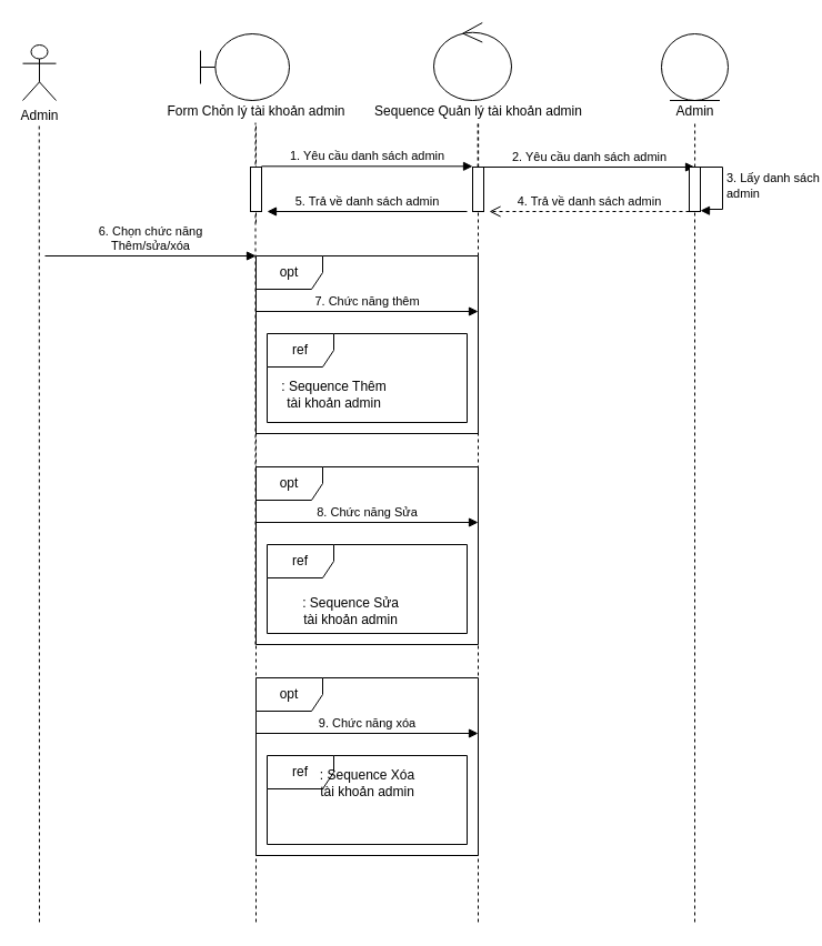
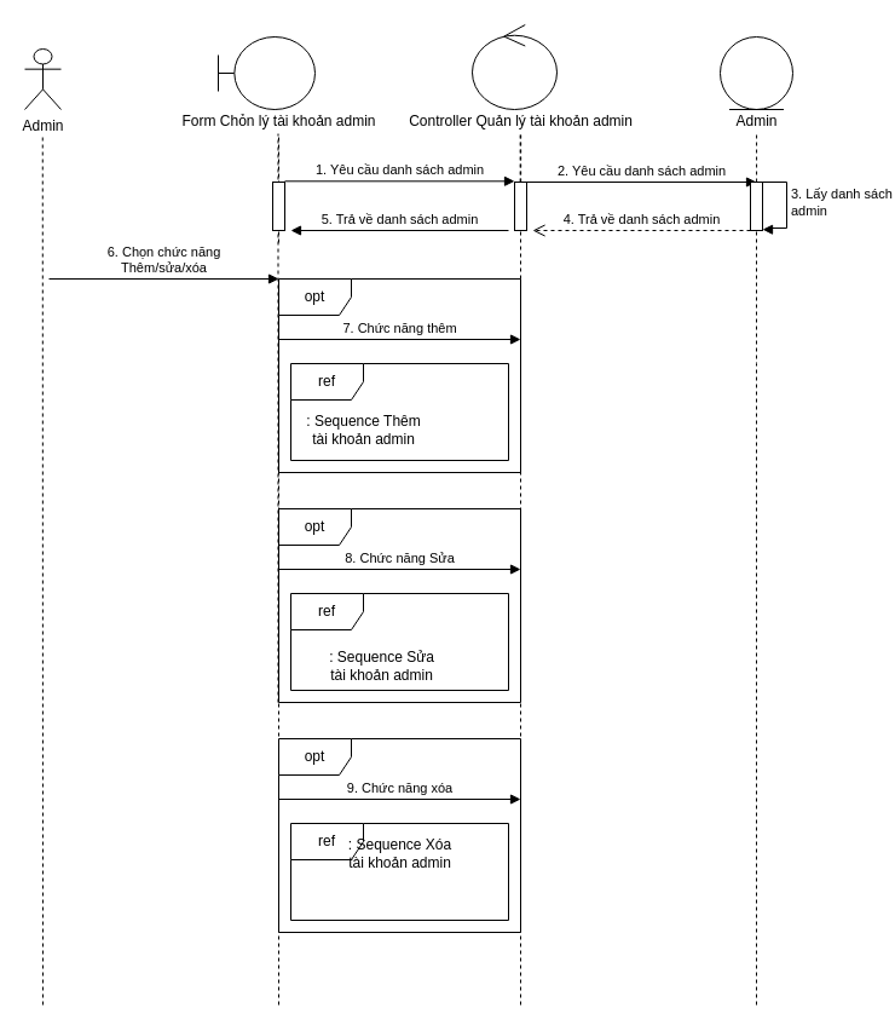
  <mxCell id="0" />
  <mxCell id="1" parent="0" />
  <mxCell id="2" value="Admin" style="shape=umlActor;verticalLabelPosition=bottom;verticalAlign=top;html=1;" parent="1" vertex="1"><mxGeometry x="20" y="40" width="30" height="50" as="geometry" /></mxCell>
  <mxCell id="3" value="" style="shape=umlBoundary;whiteSpace=wrap;html=1;" parent="1" vertex="1"><mxGeometry x="180" y="30" width="80" height="60" as="geometry" /></mxCell>
  <mxCell id="4" value="" style="ellipse;shape=umlControl;whiteSpace=wrap;html=1;" parent="1" vertex="1"><mxGeometry x="390" y="20" width="70" height="70" as="geometry" /></mxCell>
  <mxCell id="5" value="Form Chỏn lý tài khoản admin" style="text;html=1;align=center;verticalAlign=middle;resizable=0;points=[];autosize=1;" parent="1" vertex="1"><mxGeometry x="140" y="90" width="180" height="20" as="geometry" /></mxCell>
- <mxCell id="6" value="Sequence Quản lý tài khoản admin" style="text;html=1;align=center;verticalAlign=middle;resizable=0;points=[];autosize=1;" parent="1" vertex="1"><mxGeometry x="330" y="90" width="200" height="20" as="geometry" /></mxCell>
+ <mxCell id="6" value="Controller Quản lý tài khoản admin" style="text;html=1;align=center;verticalAlign=middle;resizable=0;points=[];autosize=1;" parent="1" vertex="1"><mxGeometry x="330" y="90" width="200" height="20" as="geometry" /></mxCell>
  <mxCell id="7" value="" style="endArrow=none;dashed=1;html=1;" parent="1" edge="1"><mxGeometry width="50" height="50" relative="1" as="geometry"><mxPoint x="35" y="830" as="sourcePoint" /><mxPoint x="34.76" y="110" as="targetPoint" /></mxGeometry></mxCell>
  <mxCell id="8" value="" style="endArrow=none;dashed=1;html=1;" parent="1" edge="1"><mxGeometry width="50" height="50" relative="1" as="geometry"><mxPoint x="229.5" y="580" as="sourcePoint" /><mxPoint x="229.5" y="110" as="targetPoint" /></mxGeometry></mxCell>
  <mxCell id="9" value="6. Chọn chức năng &lt;br&gt;Thêm/sửa/xóa" style="html=1;verticalAlign=bottom;endArrow=block;" parent="1" edge="1"><mxGeometry width="80" relative="1" as="geometry"><mxPoint x="40" y="230" as="sourcePoint" /><mxPoint x="230" y="230" as="targetPoint" /></mxGeometry></mxCell>
  <mxCell id="10" value="" style="endArrow=none;dashed=1;html=1;" parent="1" source="29" edge="1"><mxGeometry width="50" height="50" relative="1" as="geometry"><mxPoint x="429.67" y="580" as="sourcePoint" /><mxPoint x="429.67" y="110" as="targetPoint" /></mxGeometry></mxCell>
  <mxCell id="11" value="opt" style="shape=umlFrame;whiteSpace=wrap;html=1;" parent="1" vertex="1"><mxGeometry x="230" y="230" width="200" height="160" as="geometry" /></mxCell>
  <mxCell id="12" value="7. Chức năng thêm" style="html=1;verticalAlign=bottom;endArrow=block;" parent="1" edge="1"><mxGeometry width="80" relative="1" as="geometry"><mxPoint x="230" y="280" as="sourcePoint" /><mxPoint x="430" y="280" as="targetPoint" /></mxGeometry></mxCell>
  <mxCell id="13" value="ref" style="shape=umlFrame;whiteSpace=wrap;html=1;width=60;height=30;" parent="1" vertex="1"><mxGeometry x="240" y="300" width="180" height="80" as="geometry" /></mxCell>
  <mxCell id="14" value=": Sequence Thêm&lt;br&gt;tài khoản admin" style="text;html=1;align=center;verticalAlign=middle;resizable=0;points=[];autosize=1;" parent="1" vertex="1"><mxGeometry x="245" y="340" width="110" height="30" as="geometry" /></mxCell>
  <mxCell id="15" value="opt" style="shape=umlFrame;whiteSpace=wrap;html=1;" parent="1" vertex="1"><mxGeometry x="230" y="420" width="200" height="160" as="geometry" /></mxCell>
  <mxCell id="16" value="8. Chức năng Sửa" style="html=1;verticalAlign=bottom;endArrow=block;" parent="1" edge="1"><mxGeometry width="80" relative="1" as="geometry"><mxPoint x="230" y="470" as="sourcePoint" /><mxPoint x="430" y="470" as="targetPoint" /></mxGeometry></mxCell>
  <mxCell id="17" value="ref" style="shape=umlFrame;whiteSpace=wrap;html=1;width=60;height=30;" parent="1" vertex="1"><mxGeometry x="240" y="490" width="180" height="80" as="geometry" /></mxCell>
  <mxCell id="18" value=": Sequence Sửa&lt;br&gt;tài khoản admin" style="text;html=1;align=center;verticalAlign=middle;resizable=0;points=[];autosize=1;" parent="1" vertex="1"><mxGeometry x="265" y="535" width="100" height="30" as="geometry" /></mxCell>
  <mxCell id="19" value="" style="endArrow=none;dashed=1;html=1;" parent="1" source="29" edge="1"><mxGeometry width="50" height="50" relative="1" as="geometry"><mxPoint x="440" y="1070" as="sourcePoint" /><mxPoint x="430.17" y="110" as="targetPoint" /></mxGeometry></mxCell>
  <mxCell id="20" value="" style="endArrow=none;dashed=1;html=1;" parent="1" edge="1"><mxGeometry width="50" height="50" relative="1" as="geometry"><mxPoint x="230" y="200" as="sourcePoint" /><mxPoint x="230" y="110" as="targetPoint" /></mxGeometry></mxCell>
  <mxCell id="21" value="opt" style="shape=umlFrame;whiteSpace=wrap;html=1;" parent="1" vertex="1"><mxGeometry x="230" y="610" width="200" height="160" as="geometry" /></mxCell>
  <mxCell id="22" value="9. Chức năng xóa" style="html=1;verticalAlign=bottom;endArrow=block;" parent="1" edge="1"><mxGeometry width="80" relative="1" as="geometry"><mxPoint x="230" y="660" as="sourcePoint" /><mxPoint x="430" y="660" as="targetPoint" /></mxGeometry></mxCell>
  <mxCell id="23" value="ref" style="shape=umlFrame;whiteSpace=wrap;html=1;width=60;height=30;" parent="1" vertex="1"><mxGeometry x="240" y="680" width="180" height="80" as="geometry" /></mxCell>
  <mxCell id="24" value=": Sequence Xóa&lt;br&gt;tài khoản admin" style="text;html=1;align=center;verticalAlign=middle;resizable=0;points=[];autosize=1;" parent="1" vertex="1"><mxGeometry x="280" y="690" width="100" height="30" as="geometry" /></mxCell>
  <mxCell id="25" value="" style="ellipse;shape=umlEntity;whiteSpace=wrap;html=1;" parent="1" vertex="1"><mxGeometry x="595" y="30" width="60" height="60" as="geometry" /></mxCell>
  <mxCell id="26" value="Admin" style="text;html=1;align=center;verticalAlign=middle;resizable=0;points=[];autosize=1;" parent="1" vertex="1"><mxGeometry x="600" y="90" width="50" height="20" as="geometry" /></mxCell>
  <mxCell id="27" value="" style="endArrow=none;dashed=1;html=1;" parent="1" edge="1"><mxGeometry width="50" height="50" relative="1" as="geometry"><mxPoint x="625.09" y="150" as="sourcePoint" /><mxPoint x="625.09" y="110" as="targetPoint" /></mxGeometry></mxCell>
  <mxCell id="28" value="2. Yêu cầu danh sách admin" style="html=1;verticalAlign=bottom;endArrow=block;" parent="1" edge="1"><mxGeometry width="80" relative="1" as="geometry"><mxPoint x="435" y="150" as="sourcePoint" /><mxPoint x="625" y="150" as="targetPoint" /></mxGeometry></mxCell>
  <mxCell id="29" value="" style="html=1;points=[];perimeter=orthogonalPerimeter;" parent="1" vertex="1"><mxGeometry x="425" y="150" width="10" height="40" as="geometry" /></mxCell>
  <mxCell id="30" value="" style="endArrow=none;dashed=1;html=1;" parent="1" target="29" edge="1"><mxGeometry width="50" height="50" relative="1" as="geometry"><mxPoint x="430" y="830" as="sourcePoint" /><mxPoint x="429.67" y="110" as="targetPoint" /></mxGeometry></mxCell>
  <mxCell id="31" value="" style="endArrow=none;dashed=1;html=1;" parent="1" edge="1"><mxGeometry width="50" height="50" relative="1" as="geometry"><mxPoint x="625" y="830" as="sourcePoint" /><mxPoint x="625" y="190" as="targetPoint" /><Array as="points"><mxPoint x="625" y="290" /></Array></mxGeometry></mxCell>
  <mxCell id="32" value="" style="endArrow=none;dashed=1;html=1;" parent="1" edge="1"><mxGeometry width="50" height="50" relative="1" as="geometry"><mxPoint x="230" y="830" as="sourcePoint" /><mxPoint x="230" y="270" as="targetPoint" /></mxGeometry></mxCell>
  <mxCell id="33" value="" style="html=1;points=[];perimeter=orthogonalPerimeter;" parent="1" vertex="1"><mxGeometry x="225" y="150" width="10" height="40" as="geometry" /></mxCell>
  <mxCell id="34" value="1. Yêu cầu danh sách admin" style="html=1;verticalAlign=bottom;endArrow=block;" parent="1" edge="1"><mxGeometry width="80" relative="1" as="geometry"><mxPoint x="235" y="149.31" as="sourcePoint" /><mxPoint x="425" y="149.31" as="targetPoint" /></mxGeometry></mxCell>
  <mxCell id="35" value="" style="html=1;points=[];perimeter=orthogonalPerimeter;" parent="1" vertex="1"><mxGeometry x="620" y="150" width="10" height="40" as="geometry" /></mxCell>
  <mxCell id="36" value="3. Lấy danh sách &lt;br&gt;admin" style="edgeStyle=orthogonalEdgeStyle;html=1;align=left;spacingLeft=2;endArrow=block;rounded=0;entryX=1.003;entryY=0.979;entryDx=0;entryDy=0;entryPerimeter=0;" parent="1" target="35" edge="1"><mxGeometry relative="1" as="geometry"><mxPoint x="625" y="150" as="sourcePoint" /><Array as="points"><mxPoint x="650" y="150" /><mxPoint x="650" y="188" /><mxPoint x="634" y="188" /><mxPoint x="630" y="189" /></Array><mxPoint x="634" y="188" as="targetPoint" /></mxGeometry></mxCell>
  <mxCell id="37" value="4. Trả về danh sách admin" style="html=1;verticalAlign=bottom;endArrow=open;dashed=1;endSize=8;" parent="1" edge="1"><mxGeometry relative="1" as="geometry"><mxPoint x="620" y="190" as="sourcePoint" /><mxPoint x="440" y="190" as="targetPoint" /></mxGeometry></mxCell>
  <mxCell id="38" value="5. Trả về danh sách admin" style="html=1;verticalAlign=bottom;endArrow=block;" parent="1" edge="1"><mxGeometry width="80" relative="1" as="geometry"><mxPoint x="420" y="190" as="sourcePoint" /><mxPoint x="240" y="190" as="targetPoint" /></mxGeometry></mxCell>
